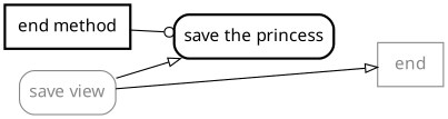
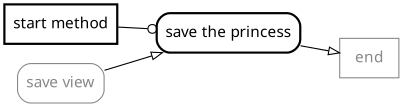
  digraph {
    rankdir=LR
    node [color="#888888" fillcolor=white fontcolor="#888888" fontname="sans-serif" shape=rect]
    edge [arrowhead=onormal]
    n1 [label="save view" style="filled, rounded"]
    "save the princess" [color=black fontcolor=black style="filled, rounded, bold"]
    end [style=filled]
-   "start method" [color=black fontcolor=black style="filled, bold" label="end method"]
+   "start method" [color=black fontcolor=black style="filled, bold"]
    n1 -> "save the princess"
-   n1 -> end
+   "save the princess" -> end
    "start method" -> "save the princess" [arrowhead=odot]
  }
